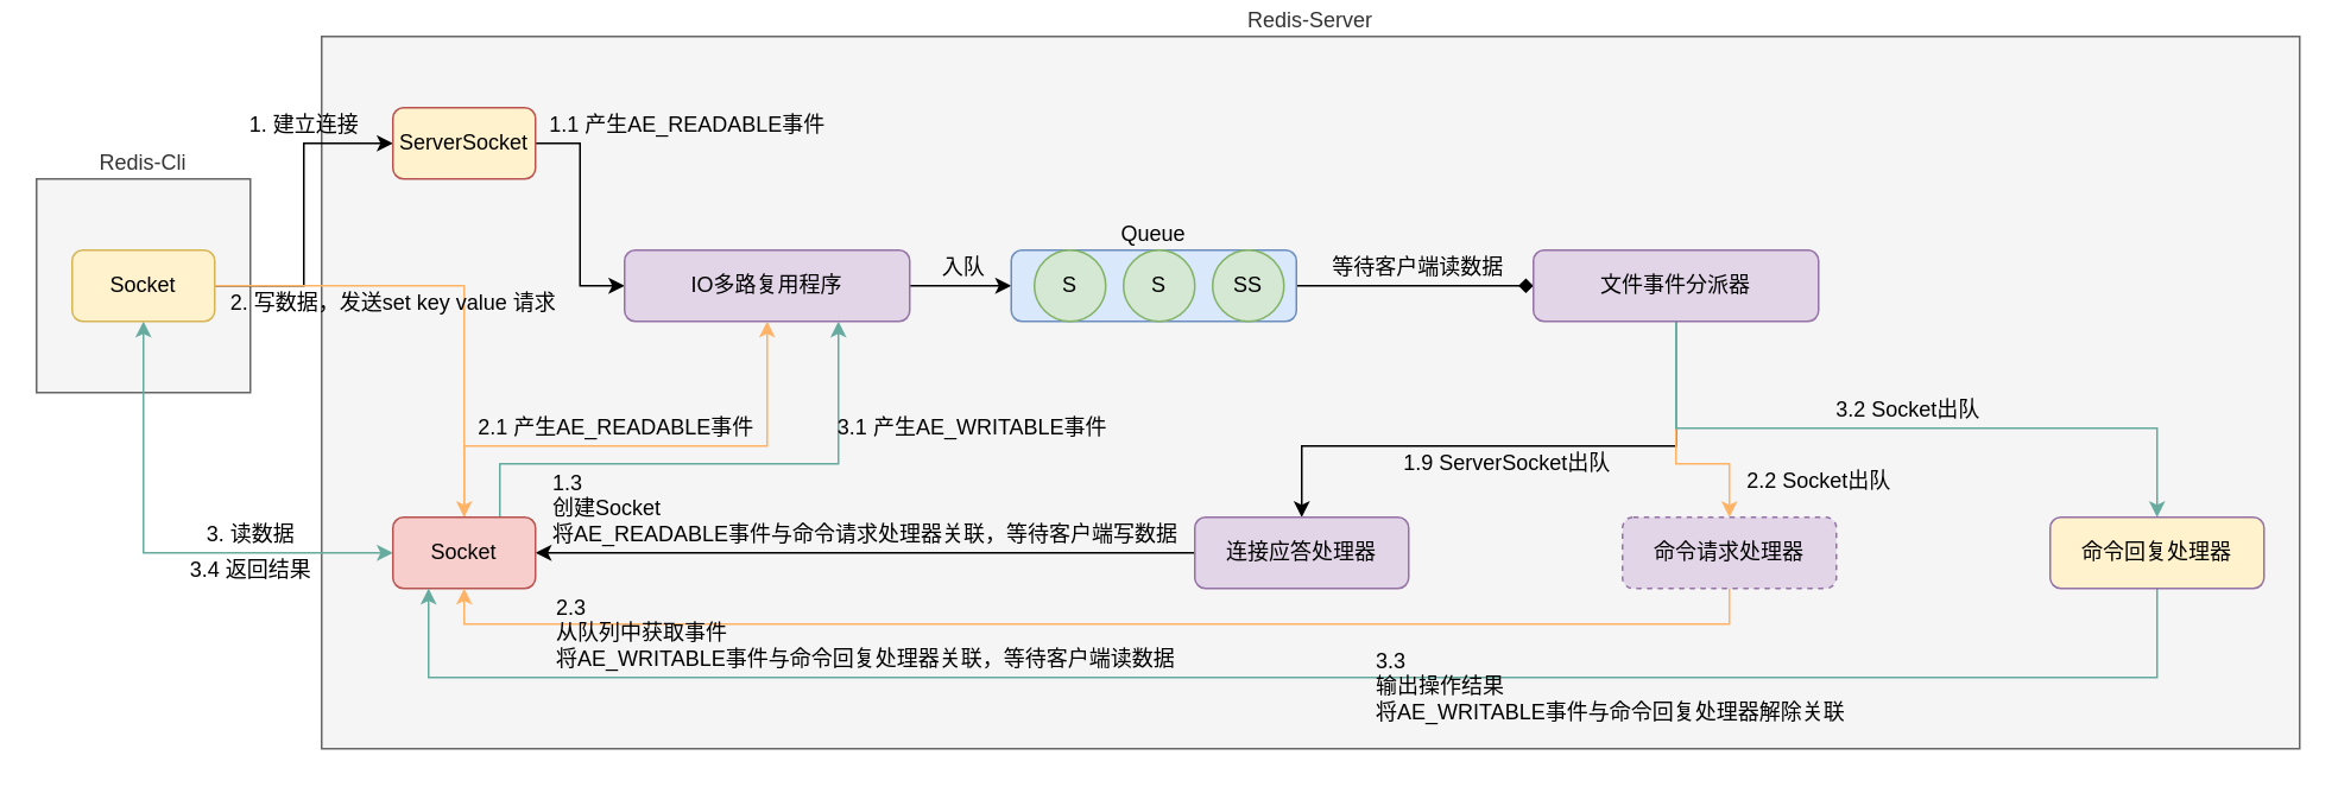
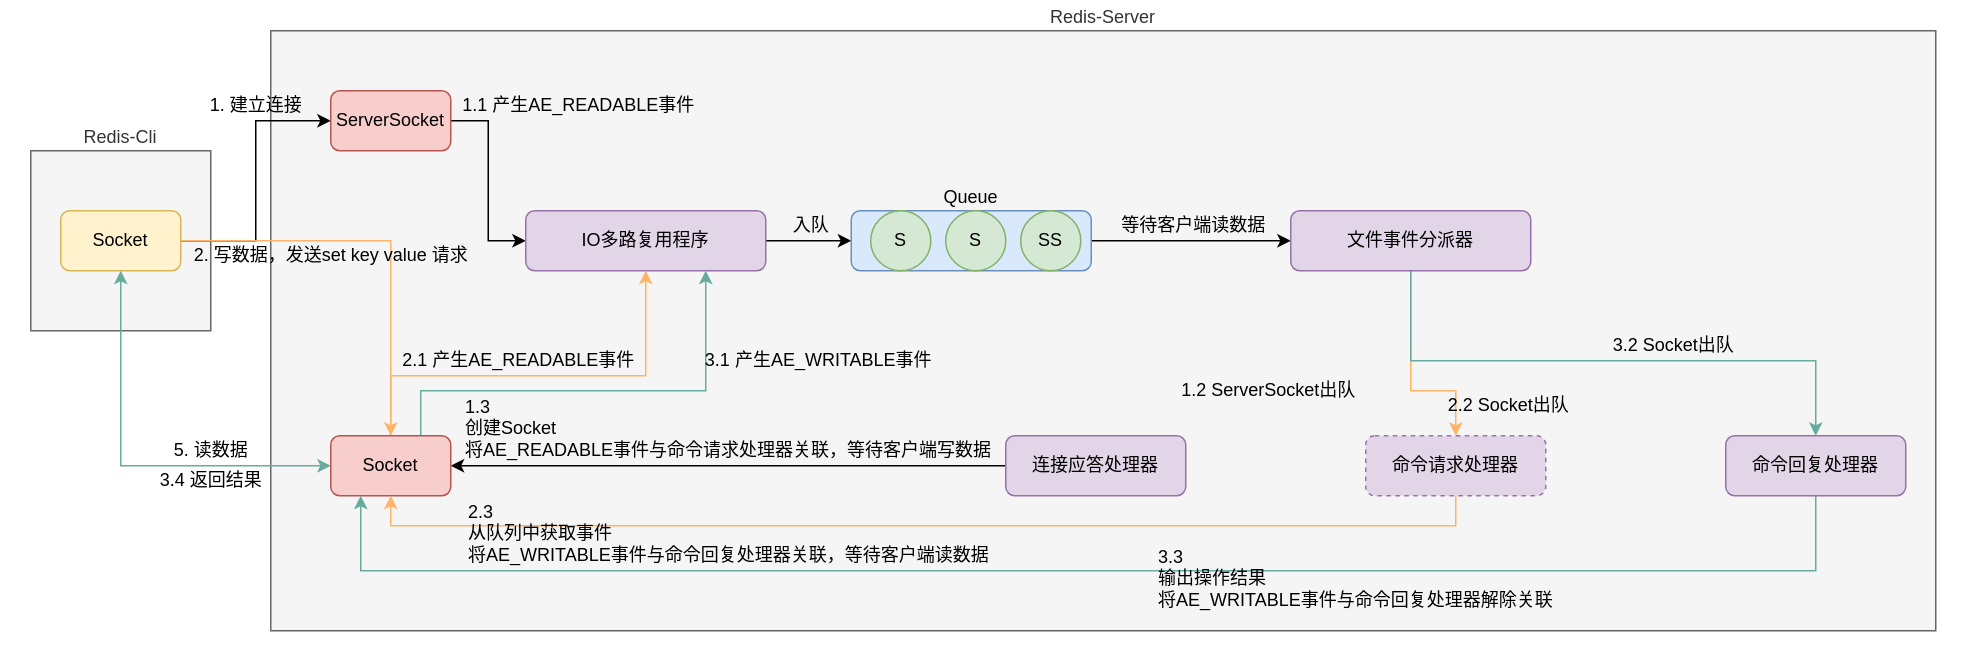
  <mxCell id="0" />
  <mxCell id="1" parent="0" />
  <mxCell id="2" value="Redis-Cli" style="rounded=0;whiteSpace=wrap;html=1;labelPosition=center;verticalLabelPosition=top;align=center;verticalAlign=bottom;fillColor=#f5f5f5;strokeColor=#666666;fontColor=#333333;" vertex="1" parent="1"><mxGeometry x="20" y="100" width="120" height="120" as="geometry" /></mxCell>
  <mxCell id="3" value="Redis-Server" style="rounded=0;whiteSpace=wrap;html=1;labelPosition=center;verticalLabelPosition=top;align=center;verticalAlign=bottom;fillColor=#f5f5f5;strokeColor=#666666;fontColor=#333333;" vertex="1" parent="1"><mxGeometry x="180" y="20" width="1110" height="400" as="geometry" /></mxCell>
  <mxCell id="4" style="edgeStyle=orthogonalEdgeStyle;rounded=0;orthogonalLoop=1;jettySize=auto;html=1;entryX=0;entryY=0.5;entryDx=0;entryDy=0;" edge="1" parent="1" source="7" target="9"><mxGeometry relative="1" as="geometry" /></mxCell>
  <mxCell id="5" style="edgeStyle=orthogonalEdgeStyle;rounded=0;orthogonalLoop=1;jettySize=auto;html=1;strokeColor=#FFB366;" edge="1" parent="1" source="7" target="27"><mxGeometry relative="1" as="geometry" /></mxCell>
  <mxCell id="6" style="edgeStyle=orthogonalEdgeStyle;rounded=0;orthogonalLoop=1;jettySize=auto;html=1;entryX=0;entryY=0.5;entryDx=0;entryDy=0;strokeColor=#67AB9F;startArrow=classic;startFill=1;" edge="1" parent="1" source="7" target="27"><mxGeometry relative="1" as="geometry"><Array as="points"><mxPoint x="80" y="310" /></Array></mxGeometry></mxCell>
  <mxCell id="7" value="Socket" style="rounded=1;whiteSpace=wrap;html=1;fillColor=#fff2cc;strokeColor=#d6b656;" vertex="1" parent="1"><mxGeometry x="40" y="140" width="80" height="40" as="geometry" /></mxCell>
  <mxCell id="8" style="edgeStyle=orthogonalEdgeStyle;rounded=0;orthogonalLoop=1;jettySize=auto;html=1;entryX=0;entryY=0.5;entryDx=0;entryDy=0;" edge="1" parent="1" source="9" target="12"><mxGeometry relative="1" as="geometry" /></mxCell>
- <mxCell id="9" value="ServerSocket" style="rounded=1;whiteSpace=wrap;html=1;fillColor=#fff2cc;strokeColor=#b85450;" vertex="1" parent="1"><mxGeometry x="220" y="60" width="80" height="40" as="geometry" /></mxCell>
+ <mxCell id="9" value="ServerSocket" style="rounded=1;whiteSpace=wrap;html=1;fillColor=#f8cecc;strokeColor=#b85450;" vertex="1" parent="1"><mxGeometry x="220" y="60" width="80" height="40" as="geometry" /></mxCell>
  <mxCell id="10" value="1. 建立连接" style="text;html=1;align=center;verticalAlign=middle;resizable=0;points=[];;autosize=1;" vertex="1" parent="1"><mxGeometry x="130" y="60" width="80" height="20" as="geometry" /></mxCell>
  <mxCell id="11" style="edgeStyle=orthogonalEdgeStyle;rounded=0;orthogonalLoop=1;jettySize=auto;html=1;entryX=0;entryY=0.5;entryDx=0;entryDy=0;" edge="1" parent="1" source="12" target="15"><mxGeometry relative="1" as="geometry" /></mxCell>
  <mxCell id="12" value="IO多路复用程序" style="rounded=1;whiteSpace=wrap;html=1;fillColor=#e1d5e7;strokeColor=#9673a6;" vertex="1" parent="1"><mxGeometry x="350" y="140" width="160" height="40" as="geometry" /></mxCell>
  <mxCell id="13" value="1.1 产生AE_READABLE事件" style="text;html=1;align=center;verticalAlign=middle;resizable=0;points=[];;autosize=1;" vertex="1" parent="1"><mxGeometry x="300" y="60" width="170" height="20" as="geometry" /></mxCell>
- <mxCell id="14" style="edgeStyle=orthogonalEdgeStyle;rounded=0;orthogonalLoop=1;jettySize=auto;html=1;entryX=0;entryY=0.5;entryDx=0;entryDy=0;endArrow=diamond;" edge="1" parent="1" source="15" target="21"><mxGeometry relative="1" as="geometry" /></mxCell>
+ <mxCell id="14" style="edgeStyle=orthogonalEdgeStyle;rounded=0;orthogonalLoop=1;jettySize=auto;html=1;entryX=0;entryY=0.5;entryDx=0;entryDy=0;" edge="1" parent="1" source="15" target="21"><mxGeometry relative="1" as="geometry" /></mxCell>
  <mxCell id="15" value="Queue" style="rounded=1;whiteSpace=wrap;html=1;labelPosition=center;verticalLabelPosition=top;align=center;verticalAlign=bottom;fillColor=#dae8fc;strokeColor=#6c8ebf;" vertex="1" parent="1"><mxGeometry x="567" y="140" width="160" height="40" as="geometry" /></mxCell>
  <mxCell id="16" value="入队" style="text;html=1;align=center;verticalAlign=middle;resizable=0;points=[];;autosize=1;" vertex="1" parent="1"><mxGeometry x="520" y="140" width="40" height="20" as="geometry" /></mxCell>
  <mxCell id="17" value="SS" style="ellipse;whiteSpace=wrap;html=1;aspect=fixed;fillColor=#d5e8d4;strokeColor=#82b366;" vertex="1" parent="1"><mxGeometry x="680" y="140" width="40" height="40" as="geometry" /></mxCell>
- <mxCell id="18" style="edgeStyle=orthogonalEdgeStyle;rounded=0;orthogonalLoop=1;jettySize=auto;html=1;exitX=0.5;exitY=1;exitDx=0;exitDy=0;" edge="1" parent="1" source="21" target="24"><mxGeometry relative="1" as="geometry"><Array as="points"><mxPoint x="940" y="250" /><mxPoint x="730" y="250" /></Array></mxGeometry></mxCell>
  <mxCell id="19" style="edgeStyle=orthogonalEdgeStyle;rounded=0;orthogonalLoop=1;jettySize=auto;html=1;strokeColor=#FFB366;" edge="1" parent="1" source="21" target="30"><mxGeometry relative="1" as="geometry"><Array as="points"><mxPoint x="940" y="260" /><mxPoint x="970" y="260" /></Array></mxGeometry></mxCell>
  <mxCell id="20" style="edgeStyle=orthogonalEdgeStyle;rounded=0;orthogonalLoop=1;jettySize=auto;html=1;strokeColor=#67AB9F;" edge="1" parent="1" source="21" target="38"><mxGeometry relative="1" as="geometry"><Array as="points"><mxPoint x="940" y="240" /><mxPoint x="1210" y="240" /></Array></mxGeometry></mxCell>
  <mxCell id="21" value="文件事件分派器" style="rounded=1;whiteSpace=wrap;html=1;fillColor=#e1d5e7;strokeColor=#9673a6;" vertex="1" parent="1"><mxGeometry x="860" y="140" width="160" height="40" as="geometry" /></mxCell>
  <mxCell id="22" value="等待客户端读数据" style="text;html=1;align=center;verticalAlign=middle;resizable=0;points=[];;autosize=1;" vertex="1" parent="1"><mxGeometry x="740" y="140" width="110" height="20" as="geometry" /></mxCell>
  <mxCell id="23" style="edgeStyle=orthogonalEdgeStyle;rounded=0;orthogonalLoop=1;jettySize=auto;html=1;entryX=1;entryY=0.5;entryDx=0;entryDy=0;" edge="1" parent="1" source="24" target="27"><mxGeometry relative="1" as="geometry" /></mxCell>
  <mxCell id="24" value="连接应答处理器" style="rounded=1;whiteSpace=wrap;html=1;fillColor=#e1d5e7;strokeColor=#9673a6;" vertex="1" parent="1"><mxGeometry x="670" y="290" width="120" height="40" as="geometry" /></mxCell>
  <mxCell id="25" style="edgeStyle=orthogonalEdgeStyle;rounded=0;orthogonalLoop=1;jettySize=auto;html=1;entryX=0.5;entryY=1;entryDx=0;entryDy=0;strokeColor=#FFB366;" edge="1" parent="1" source="27" target="12"><mxGeometry relative="1" as="geometry"><Array as="points"><mxPoint x="260" y="250" /><mxPoint x="430" y="250" /></Array></mxGeometry></mxCell>
  <mxCell id="26" style="edgeStyle=orthogonalEdgeStyle;rounded=0;orthogonalLoop=1;jettySize=auto;html=1;entryX=0.75;entryY=1;entryDx=0;entryDy=0;strokeColor=#67AB9F;" edge="1" parent="1" source="27" target="12"><mxGeometry relative="1" as="geometry"><Array as="points"><mxPoint x="280" y="260" /><mxPoint x="470" y="260" /></Array></mxGeometry></mxCell>
  <mxCell id="27" value="Socket" style="rounded=1;whiteSpace=wrap;html=1;fillColor=#f8cecc;strokeColor=#b85450;" vertex="1" parent="1"><mxGeometry x="220" y="290" width="80" height="40" as="geometry" /></mxCell>
  <mxCell id="28" value="1.3 &lt;br&gt;创建Socket&lt;br&gt;将AE_READABLE事件与命令请求处理器关联，等待客户端写数据" style="text;html=1;align=left;verticalAlign=middle;resizable=0;points=[];;autosize=1;" vertex="1" parent="1"><mxGeometry x="308" y="260" width="370" height="50" as="geometry" /></mxCell>
  <mxCell id="29" style="edgeStyle=orthogonalEdgeStyle;rounded=0;orthogonalLoop=1;jettySize=auto;html=1;entryX=0.5;entryY=1;entryDx=0;entryDy=0;strokeColor=#FFB366;" edge="1" parent="1" source="30" target="27"><mxGeometry relative="1" as="geometry"><Array as="points"><mxPoint x="970" y="350" /><mxPoint x="260" y="350" /></Array></mxGeometry></mxCell>
  <mxCell id="30" value="&lt;span style=&quot;white-space: nowrap&quot;&gt;命令请求处理器&lt;/span&gt;" style="rounded=1;whiteSpace=wrap;html=1;fillColor=#e1d5e7;strokeColor=#9673a6;dashed=1;" vertex="1" parent="1"><mxGeometry x="910" y="290" width="120" height="40" as="geometry" /></mxCell>
  <mxCell id="31" value="2. 写数据，发送set key value 请求" style="text;html=1;align=center;verticalAlign=middle;resizable=0;points=[];;autosize=1;" vertex="1" parent="1"><mxGeometry x="120" y="160" width="200" height="20" as="geometry" /></mxCell>
  <mxCell id="32" value="2.1 产生AE_READABLE事件" style="text;html=1;align=center;verticalAlign=middle;resizable=0;points=[];;autosize=1;" vertex="1" parent="1"><mxGeometry x="260" y="230" width="170" height="20" as="geometry" /></mxCell>
  <mxCell id="33" value="S" style="ellipse;whiteSpace=wrap;html=1;aspect=fixed;fillColor=#d5e8d4;strokeColor=#82b366;" vertex="1" parent="1"><mxGeometry x="630" y="140" width="40" height="40" as="geometry" /></mxCell>
- <mxCell id="34" value="2.2 Socket出队" style="text;html=1;align=center;verticalAlign=middle;resizable=0;points=[];;autosize=1;" vertex="1" parent="1"><mxGeometry x="970" y="260" width="100" height="20" as="geometry" /></mxCell>
- <mxCell id="35" value="&lt;span style=&quot;text-align: left&quot;&gt;1.9 ServerSocket出队&lt;/span&gt;" style="text;html=1;align=center;verticalAlign=middle;resizable=0;points=[];;autosize=1;" vertex="1" parent="1"><mxGeometry x="780" y="250" width="130" height="20" as="geometry" /></mxCell>
+ <mxCell id="34" value="2.2 Socket出队" style="text;html=1;align=center;verticalAlign=middle;resizable=0;points=[];;autosize=1;" vertex="1" parent="1"><mxGeometry x="955" y="260" width="100" height="20" as="geometry" /></mxCell>
+ <mxCell id="35" value="&lt;span style=&quot;text-align: left&quot;&gt;1.2 ServerSocket出队&lt;/span&gt;" style="text;html=1;align=center;verticalAlign=middle;resizable=0;points=[];;autosize=1;" vertex="1" parent="1"><mxGeometry x="780" y="250" width="130" height="20" as="geometry" /></mxCell>
  <mxCell id="36" value="2.3&lt;br&gt;从队列中获取事件&lt;br&gt;将AE_WRITABLE事件与命令回复处理器关联，等待客户端读数据" style="text;html=1;align=left;verticalAlign=middle;resizable=0;points=[];;autosize=1;" vertex="1" parent="1"><mxGeometry x="310" y="330" width="360" height="50" as="geometry" /></mxCell>
  <mxCell id="37" style="edgeStyle=orthogonalEdgeStyle;rounded=0;orthogonalLoop=1;jettySize=auto;html=1;entryX=0.25;entryY=1;entryDx=0;entryDy=0;strokeColor=#67AB9F;" edge="1" parent="1" source="38" target="27"><mxGeometry relative="1" as="geometry"><Array as="points"><mxPoint x="1210" y="380" /><mxPoint x="240" y="380" /></Array></mxGeometry></mxCell>
- <mxCell id="38" value="&lt;span style=&quot;white-space: nowrap&quot;&gt;命令回复处理器&lt;/span&gt;" style="rounded=1;whiteSpace=wrap;html=1;fillColor=#fff2cc;strokeColor=#9673a6;" vertex="1" parent="1"><mxGeometry x="1150" y="290" width="120" height="40" as="geometry" /></mxCell>
- <mxCell id="39" value="3. 读数据" style="text;html=1;align=center;verticalAlign=middle;resizable=0;points=[];;autosize=1;" vertex="1" parent="1"><mxGeometry x="110" y="290" width="60" height="20" as="geometry" /></mxCell>
+ <mxCell id="38" value="&lt;span style=&quot;white-space: nowrap&quot;&gt;命令回复处理器&lt;/span&gt;" style="rounded=1;whiteSpace=wrap;html=1;fillColor=#e1d5e7;strokeColor=#9673a6;" vertex="1" parent="1"><mxGeometry x="1150" y="290" width="120" height="40" as="geometry" /></mxCell>
+ <mxCell id="39" value="5. 读数据" style="text;html=1;align=center;verticalAlign=middle;resizable=0;points=[];;autosize=1;" vertex="1" parent="1"><mxGeometry x="110" y="290" width="60" height="20" as="geometry" /></mxCell>
  <mxCell id="40" value="3.1 产生&lt;span style=&quot;text-align: left&quot;&gt;AE_WRITABLE&lt;/span&gt;事件" style="text;html=1;align=center;verticalAlign=middle;resizable=0;points=[];;autosize=1;" vertex="1" parent="1"><mxGeometry x="460" y="230" width="170" height="20" as="geometry" /></mxCell>
  <mxCell id="41" value="S" style="ellipse;whiteSpace=wrap;html=1;aspect=fixed;fillColor=#d5e8d4;strokeColor=#82b366;" vertex="1" parent="1"><mxGeometry x="580" y="140" width="40" height="40" as="geometry" /></mxCell>
- <mxCell id="42" value="3.2 Socket出队" style="text;html=1;align=center;verticalAlign=middle;resizable=0;points=[];;autosize=1;" vertex="1" parent="1"><mxGeometry x="1020" y="220" width="100" height="20" as="geometry" /></mxCell>
+ <mxCell id="42" value="3.2 Socket出队" style="text;html=1;align=center;verticalAlign=middle;resizable=0;points=[];;autosize=1;" vertex="1" parent="1"><mxGeometry x="1065" y="220" width="100" height="20" as="geometry" /></mxCell>
  <mxCell id="43" value="3.3&lt;br&gt;输出操作结果&lt;br&gt;将AE_WRITABLE事件与命令回复处理器解除关联" style="text;html=1;align=left;verticalAlign=middle;resizable=0;points=[];;autosize=1;" vertex="1" parent="1"><mxGeometry x="770" y="360" width="280" height="50" as="geometry" /></mxCell>
  <mxCell id="44" value="3.4 返回结果" style="text;html=1;align=center;verticalAlign=middle;resizable=0;points=[];;autosize=1;" vertex="1" parent="1"><mxGeometry x="100" y="310" width="80" height="20" as="geometry" /></mxCell>
